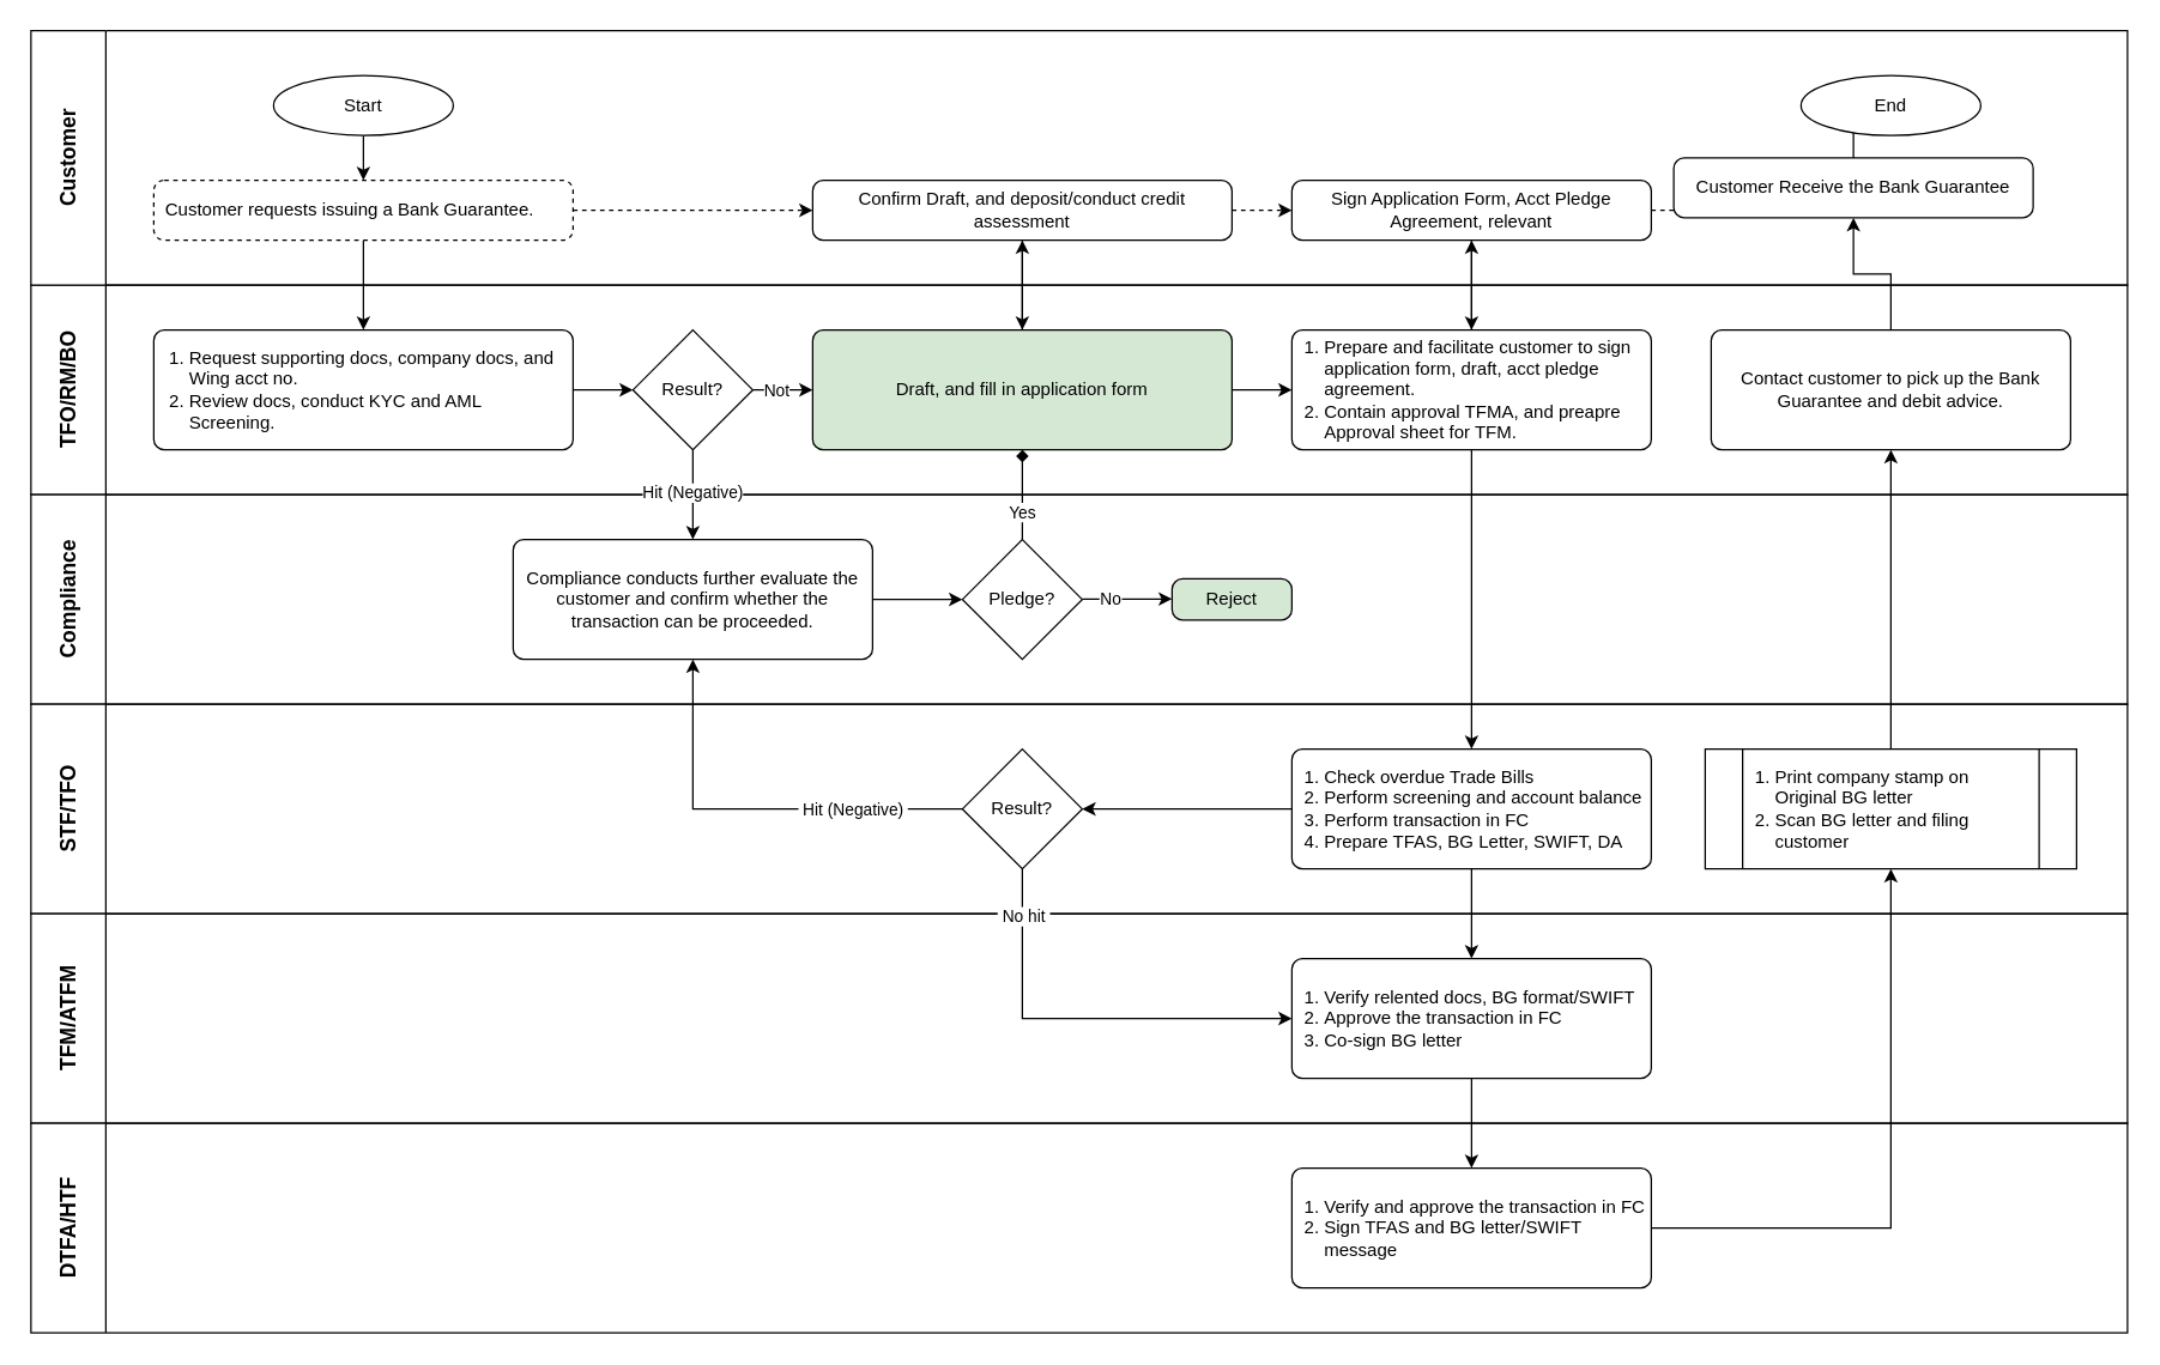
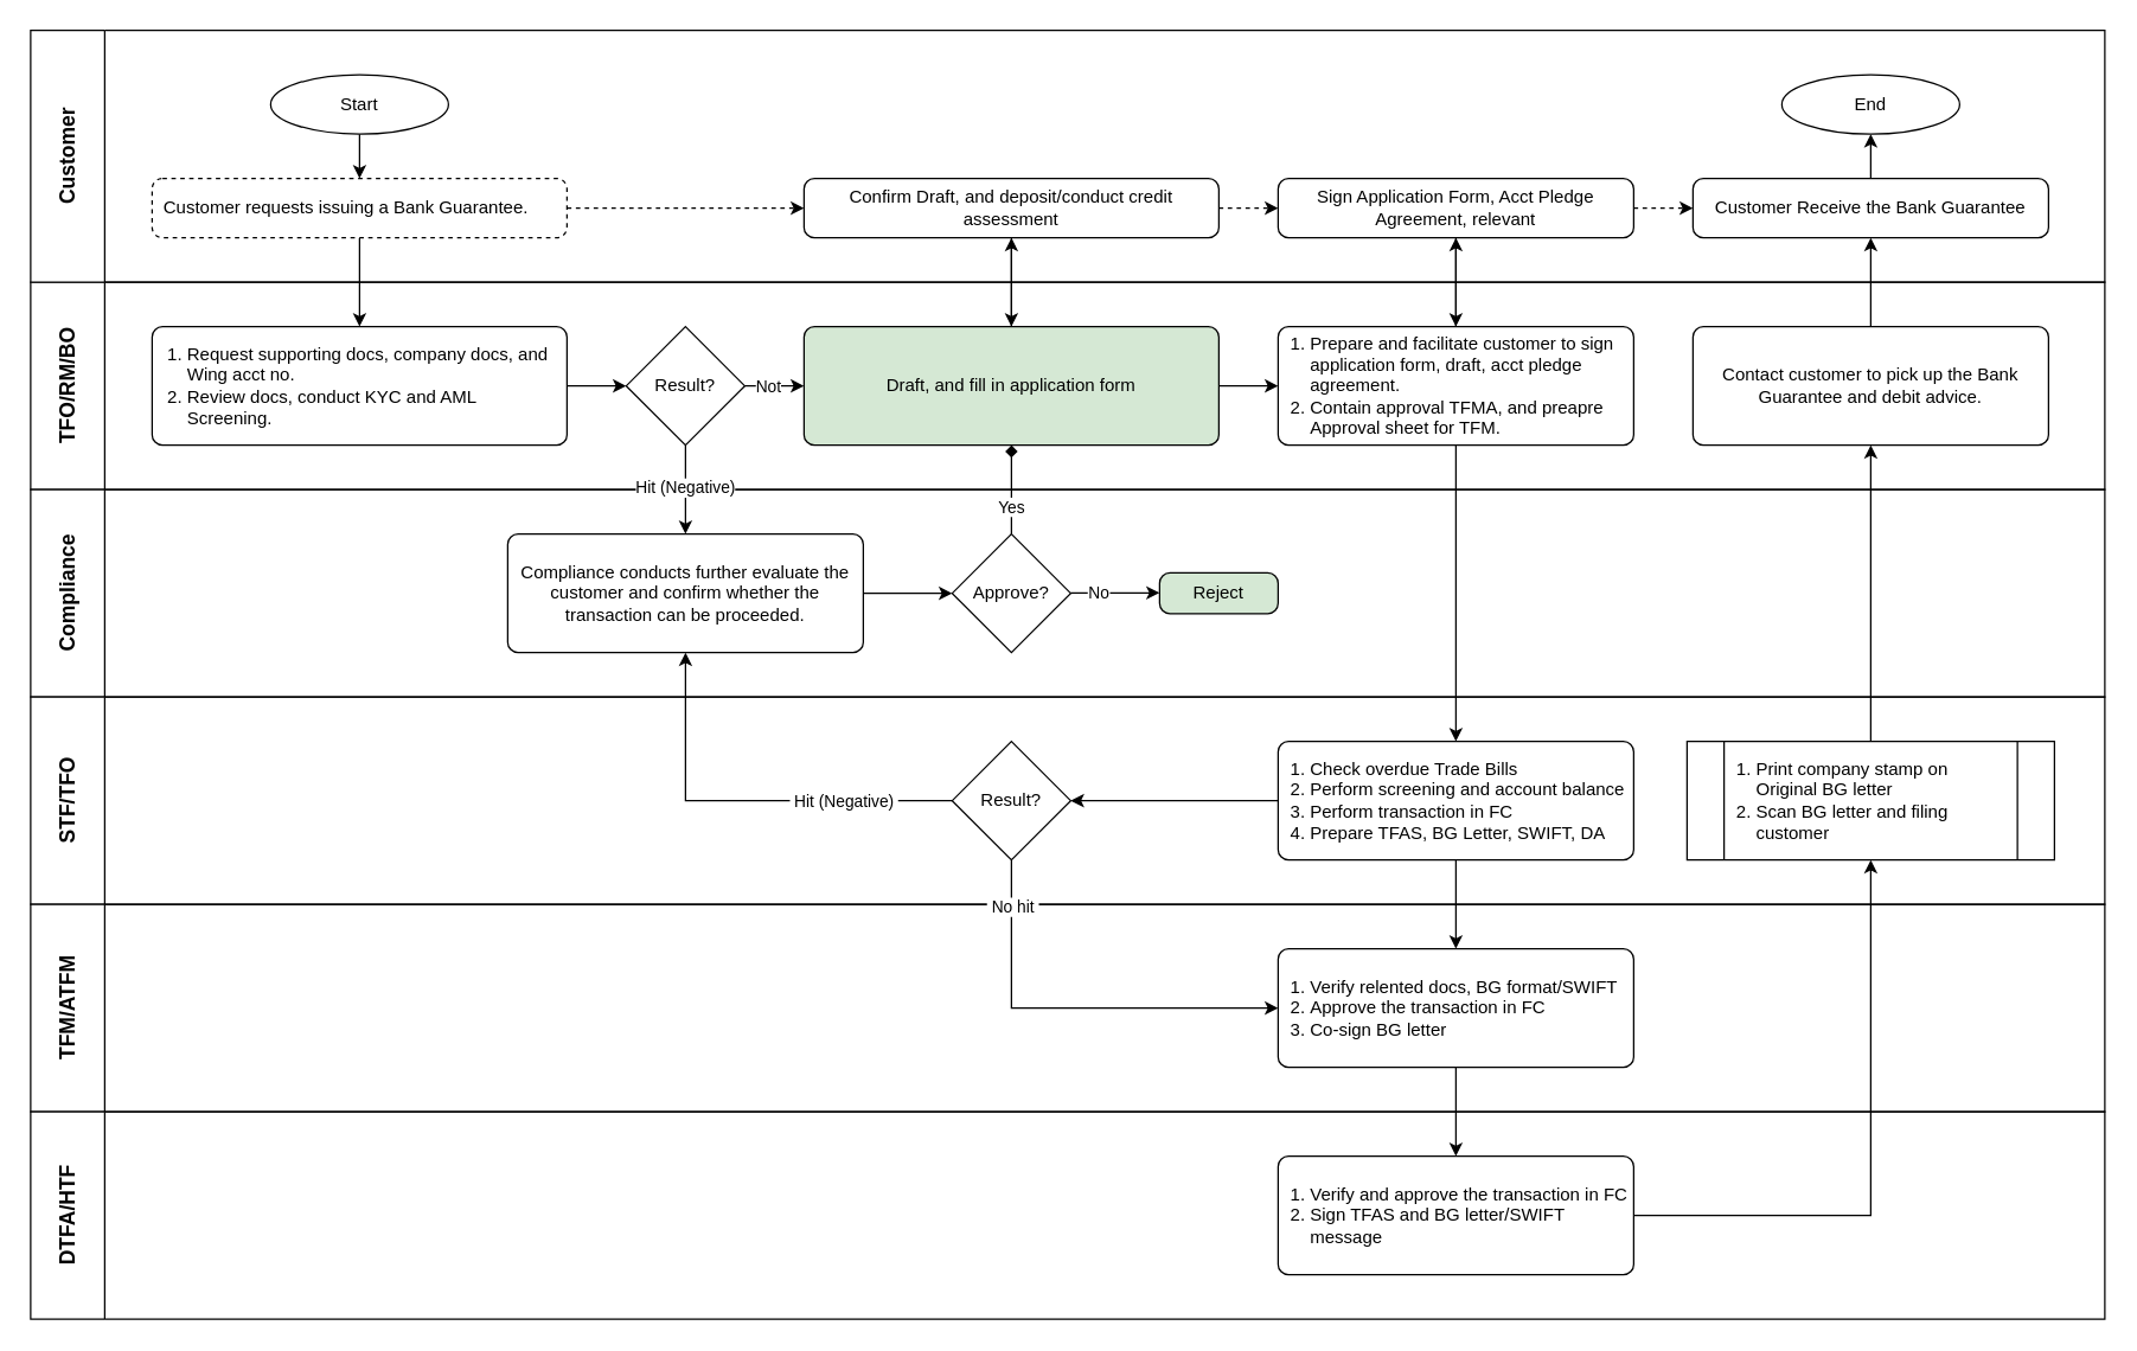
  <mxCell id="0" />
  <mxCell id="1" parent="0" />
  <mxCell id="2" value="&lt;span style=&quot;font-size: 14px;&quot;&gt;TFO/RM/BO&lt;/span&gt;" style="swimlane;horizontal=0;whiteSpace=wrap;html=1;startSize=50;" vertex="1" parent="1"><mxGeometry y="190" width="1400" height="140" as="geometry" x="20" /></mxCell>
  <mxCell id="3" value="&lt;span style=&quot;font-size: 14px;&quot;&gt;Compliance&lt;/span&gt;" style="swimlane;horizontal=0;whiteSpace=wrap;html=1;startSize=50;" vertex="1" parent="1"><mxGeometry y="330" width="1400" height="140" as="geometry" x="20" /></mxCell>
  <mxCell id="4" value="&lt;span style=&quot;font-size: 14px;&quot;&gt;STF/TFO&lt;/span&gt;" style="swimlane;horizontal=0;whiteSpace=wrap;html=1;startSize=50;" vertex="1" parent="1"><mxGeometry y="470" width="1400" height="140" as="geometry" x="20" /></mxCell>
  <mxCell id="5" value="&lt;span style=&quot;font-size: 14px;&quot;&gt;TFM/ATFM&lt;/span&gt;" style="swimlane;horizontal=0;whiteSpace=wrap;html=1;startSize=50;" vertex="1" parent="1"><mxGeometry y="610" width="1400" height="140" as="geometry" x="20" /></mxCell>
  <mxCell id="6" value="&lt;ol style=&quot;padding-left: 16px;&quot;&gt;&lt;li&gt;Request supporting docs, company docs, and Wing acct no.&lt;/li&gt;&lt;li&gt;Review docs, conduct KYC and AML Screening.&lt;/li&gt;&lt;/ol&gt;" style="rounded=1;whiteSpace=wrap;html=1;absoluteArcSize=1;arcSize=14;strokeWidth=1;spacingLeft=6;align=left;spacingRight=6;" parent="1" vertex="1"><mxGeometry x="102" y="220" width="280" height="80" as="geometry" /></mxCell>
  <mxCell id="7" style="edgeStyle=orthogonalEdgeStyle;rounded=0;orthogonalLoop=1;jettySize=auto;html=1;exitX=0.5;exitY=1;exitDx=0;exitDy=0;exitPerimeter=0;entryX=0.5;entryY=0;entryDx=0;entryDy=0;" parent="1" source="8" target="11" edge="1"><mxGeometry relative="1" as="geometry" /></mxCell>
  <mxCell id="8" value="Start" style="strokeWidth=1;html=1;shape=mxgraph.flowchart.start_2;whiteSpace=wrap;" parent="1" vertex="1"><mxGeometry x="182" y="50" width="120" height="40" as="geometry" /></mxCell>
  <mxCell id="9" style="edgeStyle=orthogonalEdgeStyle;rounded=0;orthogonalLoop=1;jettySize=auto;html=1;exitX=0.5;exitY=1;exitDx=0;exitDy=0;" parent="1" source="11" target="6" edge="1"><mxGeometry relative="1" as="geometry" /></mxCell>
  <mxCell id="10" style="edgeStyle=orthogonalEdgeStyle;rounded=0;orthogonalLoop=1;jettySize=auto;html=1;jumpStyle=none;dashed=1;" parent="1" source="11" target="34" edge="1"><mxGeometry relative="1" as="geometry" /></mxCell>
  <mxCell id="11" value="Customer requests issuing a Bank Guarantee." style="rounded=1;html=1;absoluteArcSize=1;arcSize=14;strokeWidth=1;spacingLeft=6;spacingRight=4;align=left;horizontal=1;imageHeight=24;labelPadding=20;labelBackgroundColor=none;labelBorderColor=none;textShadow=0;whiteSpace=wrap;dashed=1;" parent="1" vertex="1"><mxGeometry x="102" y="120" width="280" height="40" as="geometry" /></mxCell>
  <mxCell id="12" style="edgeStyle=orthogonalEdgeStyle;rounded=0;orthogonalLoop=1;jettySize=auto;html=1;entryX=0;entryY=0.5;entryDx=0;entryDy=0;" parent="1" source="16" target="20" edge="1"><mxGeometry relative="1" as="geometry" /></mxCell>
  <mxCell id="13" value="Not" style="edgeLabel;html=1;align=center;verticalAlign=middle;resizable=0;points=[];" vertex="1" connectable="0" parent="12"><mxGeometry x="-0.24" relative="1" as="geometry"><mxPoint as="offset" /></mxGeometry></mxCell>
  <mxCell id="14" style="edgeStyle=orthogonalEdgeStyle;rounded=0;orthogonalLoop=1;jettySize=auto;html=1;entryX=0.5;entryY=0;entryDx=0;entryDy=0;" edge="1" parent="1" source="16" target="21"><mxGeometry relative="1" as="geometry" /></mxCell>
  <mxCell id="15" value="Hit (Negative)" style="edgeLabel;html=1;align=center;verticalAlign=middle;resizable=0;points=[];" vertex="1" connectable="0" parent="14"><mxGeometry x="-0.065" y="-1" relative="1" as="geometry"><mxPoint as="offset" /></mxGeometry></mxCell>
  <mxCell id="16" value="Result?" style="strokeWidth=1;html=1;shape=mxgraph.flowchart.decision;whiteSpace=wrap;" parent="1" vertex="1"><mxGeometry x="422" y="220" width="80" height="80" as="geometry" /></mxCell>
  <mxCell id="17" value="Reject" style="rounded=1;whiteSpace=wrap;html=1;absoluteArcSize=1;arcSize=14;strokeWidth=1;fillColor=#d5e8d4;" parent="1" vertex="1"><mxGeometry x="782" y="386.25" width="80" height="27.5" as="geometry" /></mxCell>
  <mxCell id="18" style="edgeStyle=orthogonalEdgeStyle;rounded=0;orthogonalLoop=1;jettySize=auto;html=1;entryX=0.5;entryY=1;entryDx=0;entryDy=0;" parent="1" source="20" target="34" edge="1"><mxGeometry relative="1" as="geometry" /></mxCell>
  <mxCell id="19" style="edgeStyle=orthogonalEdgeStyle;rounded=0;orthogonalLoop=1;jettySize=auto;html=1;entryX=0;entryY=0.5;entryDx=0;entryDy=0;" parent="1" source="20" target="31" edge="1"><mxGeometry relative="1" as="geometry" /></mxCell>
  <mxCell id="20" value="Draft, and fill in application form" style="rounded=1;whiteSpace=wrap;html=1;absoluteArcSize=1;arcSize=14;strokeWidth=1;fillColor=#d5e8d4;" parent="1" vertex="1"><mxGeometry x="542" y="220" width="280" height="80" as="geometry" /></mxCell>
  <mxCell id="21" value="Compliance conducts further evaluate the customer and confirm whether the transaction can be proceeded." style="rounded=1;whiteSpace=wrap;html=1;absoluteArcSize=1;arcSize=14;strokeWidth=1;" parent="1" vertex="1"><mxGeometry x="342" y="360" width="240" height="80" as="geometry" /></mxCell>
  <mxCell id="22" style="edgeStyle=orthogonalEdgeStyle;rounded=0;orthogonalLoop=1;jettySize=auto;html=1;entryX=0;entryY=0.5;entryDx=0;entryDy=0;" parent="1" edge="1"><mxGeometry relative="1" as="geometry"><mxPoint x="722" y="399.72" as="sourcePoint" /><mxPoint x="782" y="399.72" as="targetPoint" /></mxGeometry></mxCell>
  <mxCell id="23" value="No" style="edgeLabel;html=1;align=center;verticalAlign=middle;resizable=0;points=[];" vertex="1" connectable="0" parent="22"><mxGeometry x="-0.476" relative="1" as="geometry"><mxPoint x="2" as="offset" /></mxGeometry></mxCell>
  <mxCell id="24" style="edgeStyle=orthogonalEdgeStyle;rounded=0;orthogonalLoop=1;jettySize=auto;html=1;endArrow=diamond;" edge="1" parent="1" source="26" target="20"><mxGeometry relative="1" as="geometry" /></mxCell>
  <mxCell id="25" value="Yes" style="edgeLabel;html=1;align=center;verticalAlign=middle;resizable=0;points=[];" vertex="1" connectable="0" parent="24"><mxGeometry x="-0.452" y="1" relative="1" as="geometry"><mxPoint y="-3" as="offset" /></mxGeometry></mxCell>
- <mxCell id="26" value="Pledge?" style="strokeWidth=1;html=1;shape=mxgraph.flowchart.decision;whiteSpace=wrap;" parent="1" vertex="1"><mxGeometry x="642" y="360" width="80" height="80" as="geometry" /></mxCell>
+ <mxCell id="26" value="Approve?" style="strokeWidth=1;html=1;shape=mxgraph.flowchart.decision;whiteSpace=wrap;" parent="1" vertex="1"><mxGeometry x="642" y="360" width="80" height="80" as="geometry" /></mxCell>
  <mxCell id="27" style="edgeStyle=orthogonalEdgeStyle;rounded=0;orthogonalLoop=1;jettySize=auto;html=1;entryX=0;entryY=0.5;entryDx=0;entryDy=0;entryPerimeter=0;" parent="1" source="21" target="26" edge="1"><mxGeometry relative="1" as="geometry" /></mxCell>
  <mxCell id="28" style="edgeStyle=orthogonalEdgeStyle;rounded=0;orthogonalLoop=1;jettySize=auto;html=1;entryX=0;entryY=0.5;entryDx=0;entryDy=0;entryPerimeter=0;" parent="1" source="6" target="16" edge="1"><mxGeometry relative="1" as="geometry" /></mxCell>
  <mxCell id="29" style="edgeStyle=orthogonalEdgeStyle;rounded=0;orthogonalLoop=1;jettySize=auto;html=1;entryX=0.5;entryY=1;entryDx=0;entryDy=0;" parent="1" source="31" target="37" edge="1"><mxGeometry relative="1" as="geometry" /></mxCell>
  <mxCell id="30" style="edgeStyle=orthogonalEdgeStyle;rounded=0;orthogonalLoop=1;jettySize=auto;html=1;entryX=0.5;entryY=0;entryDx=0;entryDy=0;" edge="1" parent="1" source="31" target="48"><mxGeometry relative="1" as="geometry" /></mxCell>
  <mxCell id="31" value="&lt;ol style=&quot;padding-left: 20px;&quot;&gt;&lt;li&gt;Prepare and facilitate customer to sign application form, draft, acct pledge agreement.&amp;nbsp;&lt;/li&gt;&lt;li&gt;Contain approval TFMA, and preapre Approval sheet for TFM.&lt;/li&gt;&lt;/ol&gt;" style="rounded=1;whiteSpace=wrap;html=1;absoluteArcSize=1;arcSize=14;strokeWidth=1;align=left;" parent="1" vertex="1"><mxGeometry x="862" y="220" width="240" height="80" as="geometry" /></mxCell>
  <mxCell id="32" style="edgeStyle=orthogonalEdgeStyle;rounded=0;orthogonalLoop=1;jettySize=auto;html=1;entryX=0.5;entryY=0;entryDx=0;entryDy=0;" parent="1" source="34" target="20" edge="1"><mxGeometry relative="1" as="geometry" /></mxCell>
  <mxCell id="33" style="edgeStyle=orthogonalEdgeStyle;rounded=0;orthogonalLoop=1;jettySize=auto;html=1;entryX=0;entryY=0.5;entryDx=0;entryDy=0;dashed=1;" parent="1" source="34" target="37" edge="1"><mxGeometry relative="1" as="geometry" /></mxCell>
  <mxCell id="34" value="Confirm Draft, and deposit/conduct credit assessment" style="rounded=1;whiteSpace=wrap;html=1;absoluteArcSize=1;arcSize=14;strokeWidth=1;" parent="1" vertex="1"><mxGeometry x="542" y="120" width="280" height="40" as="geometry" /></mxCell>
  <mxCell id="35" style="edgeStyle=orthogonalEdgeStyle;rounded=0;orthogonalLoop=1;jettySize=auto;html=1;entryX=0.5;entryY=0;entryDx=0;entryDy=0;" parent="1" source="37" target="31" edge="1"><mxGeometry relative="1" as="geometry" /></mxCell>
  <mxCell id="36" style="edgeStyle=orthogonalEdgeStyle;rounded=0;orthogonalLoop=1;jettySize=auto;html=1;dashed=1;" parent="1" source="37" target="45" edge="1"><mxGeometry relative="1" as="geometry" /></mxCell>
  <mxCell id="37" value="Sign Application Form, Acct Pledge Agreement, relevant" style="rounded=1;whiteSpace=wrap;html=1;absoluteArcSize=1;arcSize=14;strokeWidth=1;" parent="1" vertex="1"><mxGeometry x="862" y="120" width="240" height="40" as="geometry" /></mxCell>
  <mxCell id="38" style="edgeStyle=orthogonalEdgeStyle;rounded=0;orthogonalLoop=1;jettySize=auto;html=1;entryX=0.5;entryY=0;entryDx=0;entryDy=0;" parent="1" source="39" target="41" edge="1"><mxGeometry relative="1" as="geometry" /></mxCell>
  <mxCell id="39" value="&lt;ol style=&quot;padding-left: 20px;&quot;&gt;&lt;li&gt;Verify relented docs, BG format/SWIFT&lt;/li&gt;&lt;li&gt;Approve the transaction in FC&lt;/li&gt;&lt;li&gt;Co-sign BG letter&lt;/li&gt;&lt;/ol&gt;" style="rounded=1;whiteSpace=wrap;html=1;absoluteArcSize=1;arcSize=14;strokeWidth=1;align=left;" parent="1" vertex="1"><mxGeometry x="862" y="640" width="240" height="80" as="geometry" /></mxCell>
  <mxCell id="40" style="edgeStyle=orthogonalEdgeStyle;rounded=0;orthogonalLoop=1;jettySize=auto;html=1;entryX=0.5;entryY=1;entryDx=0;entryDy=0;" edge="1" parent="1" source="41" target="56"><mxGeometry relative="1" as="geometry" /></mxCell>
  <mxCell id="41" value="&lt;ol style=&quot;padding-left: 20px;&quot;&gt;&lt;li&gt;Verify and approve the transaction in FC&lt;/li&gt;&lt;li&gt;Sign TFAS and BG letter/SWIFT message&lt;/li&gt;&lt;/ol&gt;" style="rounded=1;whiteSpace=wrap;html=1;absoluteArcSize=1;arcSize=14;strokeWidth=1;align=left;" parent="1" vertex="1"><mxGeometry x="862" y="780" width="240" height="80" as="geometry" /></mxCell>
  <mxCell id="42" style="edgeStyle=orthogonalEdgeStyle;rounded=0;orthogonalLoop=1;jettySize=auto;html=1;entryX=0.5;entryY=1;entryDx=0;entryDy=0;" parent="1" source="43" target="45" edge="1"><mxGeometry relative="1" as="geometry" /></mxCell>
  <mxCell id="43" value="Contact customer to pick up the Bank Guarantee and debit advice." style="rounded=1;whiteSpace=wrap;html=1;absoluteArcSize=1;arcSize=14;strokeWidth=1;align=center;" parent="1" vertex="1"><mxGeometry x="1142" y="220" width="240" height="80" as="geometry" /></mxCell>
  <mxCell id="44" value="" style="edgeStyle=orthogonalEdgeStyle;rounded=0;orthogonalLoop=1;jettySize=auto;html=1;" parent="1" source="45" target="46" edge="1"><mxGeometry relative="1" as="geometry" /></mxCell>
- <mxCell id="45" value="Customer Receive the Bank Guarantee" style="rounded=1;whiteSpace=wrap;html=1;absoluteArcSize=1;arcSize=14;strokeWidth=1;" parent="1" vertex="1"><mxGeometry x="1117" y="105" width="240" height="40" as="geometry" /></mxCell>
+ <mxCell id="45" value="Customer Receive the Bank Guarantee" style="rounded=1;whiteSpace=wrap;html=1;absoluteArcSize=1;arcSize=14;strokeWidth=1;" parent="1" vertex="1"><mxGeometry x="1142" y="120" width="240" height="40" as="geometry" /></mxCell>
  <mxCell id="46" value="End" style="strokeWidth=1;html=1;shape=mxgraph.flowchart.start_2;whiteSpace=wrap;" parent="1" vertex="1"><mxGeometry x="1202" y="50" width="120" height="40" as="geometry" /></mxCell>
  <mxCell id="47" style="edgeStyle=orthogonalEdgeStyle;rounded=0;orthogonalLoop=1;jettySize=auto;html=1;entryX=0.5;entryY=0;entryDx=0;entryDy=0;" edge="1" parent="1" source="48" target="39"><mxGeometry relative="1" as="geometry" /></mxCell>
  <mxCell id="48" value="&lt;ol style=&quot;padding-left: 20px;&quot;&gt;&lt;li&gt;Check overdue Trade Bills&lt;/li&gt;&lt;li&gt;Perform screening and account balance&lt;/li&gt;&lt;li&gt;Perform transaction in FC&lt;/li&gt;&lt;li&gt;Prepare TFAS, BG Letter, SWIFT, DA&lt;/li&gt;&lt;/ol&gt;" style="rounded=1;whiteSpace=wrap;html=1;absoluteArcSize=1;arcSize=14;strokeWidth=1;align=left;" vertex="1" parent="1"><mxGeometry x="862" y="500" width="240" height="80" as="geometry" /></mxCell>
  <mxCell id="49" style="edgeStyle=orthogonalEdgeStyle;rounded=0;orthogonalLoop=1;jettySize=auto;html=1;entryX=0.5;entryY=1;entryDx=0;entryDy=0;" edge="1" parent="1" source="53" target="21"><mxGeometry relative="1" as="geometry" /></mxCell>
  <mxCell id="50" value="&amp;nbsp;Hit (Negative)&amp;nbsp;" style="edgeLabel;html=1;align=center;verticalAlign=middle;resizable=0;points=[];" vertex="1" connectable="0" parent="49"><mxGeometry x="-0.469" y="-3" relative="1" as="geometry"><mxPoint y="3" as="offset" /></mxGeometry></mxCell>
  <mxCell id="51" style="edgeStyle=orthogonalEdgeStyle;rounded=0;orthogonalLoop=1;jettySize=auto;html=1;entryX=0;entryY=0.5;entryDx=0;entryDy=0;" edge="1" parent="1" source="53" target="39"><mxGeometry relative="1" as="geometry"><Array as="points"><mxPoint x="682" y="680" /></Array></mxGeometry></mxCell>
  <mxCell id="52" value="&amp;nbsp;No hit&amp;nbsp;" style="edgeLabel;html=1;align=center;verticalAlign=middle;resizable=0;points=[];" vertex="1" connectable="0" parent="51"><mxGeometry x="-0.782" y="-2" relative="1" as="geometry"><mxPoint x="2" as="offset" /></mxGeometry></mxCell>
  <mxCell id="53" value="Result?" style="strokeWidth=1;html=1;shape=mxgraph.flowchart.decision;whiteSpace=wrap;" vertex="1" parent="1"><mxGeometry x="642" y="500" width="80" height="80" as="geometry" /></mxCell>
  <mxCell id="54" style="edgeStyle=orthogonalEdgeStyle;rounded=0;orthogonalLoop=1;jettySize=auto;html=1;entryX=1;entryY=0.5;entryDx=0;entryDy=0;entryPerimeter=0;" edge="1" parent="1" source="48" target="53"><mxGeometry relative="1" as="geometry" /></mxCell>
  <mxCell id="55" style="edgeStyle=orthogonalEdgeStyle;rounded=0;orthogonalLoop=1;jettySize=auto;html=1;entryX=0.5;entryY=1;entryDx=0;entryDy=0;" edge="1" parent="1" source="56" target="43"><mxGeometry relative="1" as="geometry" /></mxCell>
  <mxCell id="56" value="&lt;ol style=&quot;padding-left: 20px;&quot;&gt;&lt;li&gt;Print company stamp on Original BG letter&lt;/li&gt;&lt;li&gt;Scan BG letter and filing customer&lt;/li&gt;&lt;/ol&gt;" style="shape=process;whiteSpace=wrap;html=1;backgroundOutline=1;align=left;spacingRight=5;" vertex="1" parent="1"><mxGeometry x="1138" y="500" width="248" height="80" as="geometry" /></mxCell>
  <mxCell id="57" value="&lt;span style=&quot;font-size: 14px;&quot;&gt;DTFA/HTF&lt;/span&gt;" style="swimlane;horizontal=0;whiteSpace=wrap;html=1;startSize=50;" vertex="1" parent="1"><mxGeometry y="750" width="1400" height="140" as="geometry" x="20" /></mxCell>
  <mxCell id="58" value="&lt;span style=&quot;font-size: 14px;&quot;&gt;Customer&lt;/span&gt;" style="swimlane;horizontal=0;whiteSpace=wrap;html=1;startSize=50;" vertex="1" parent="1"><mxGeometry y="20" width="1400" height="170" as="geometry" x="20" /></mxCell>
